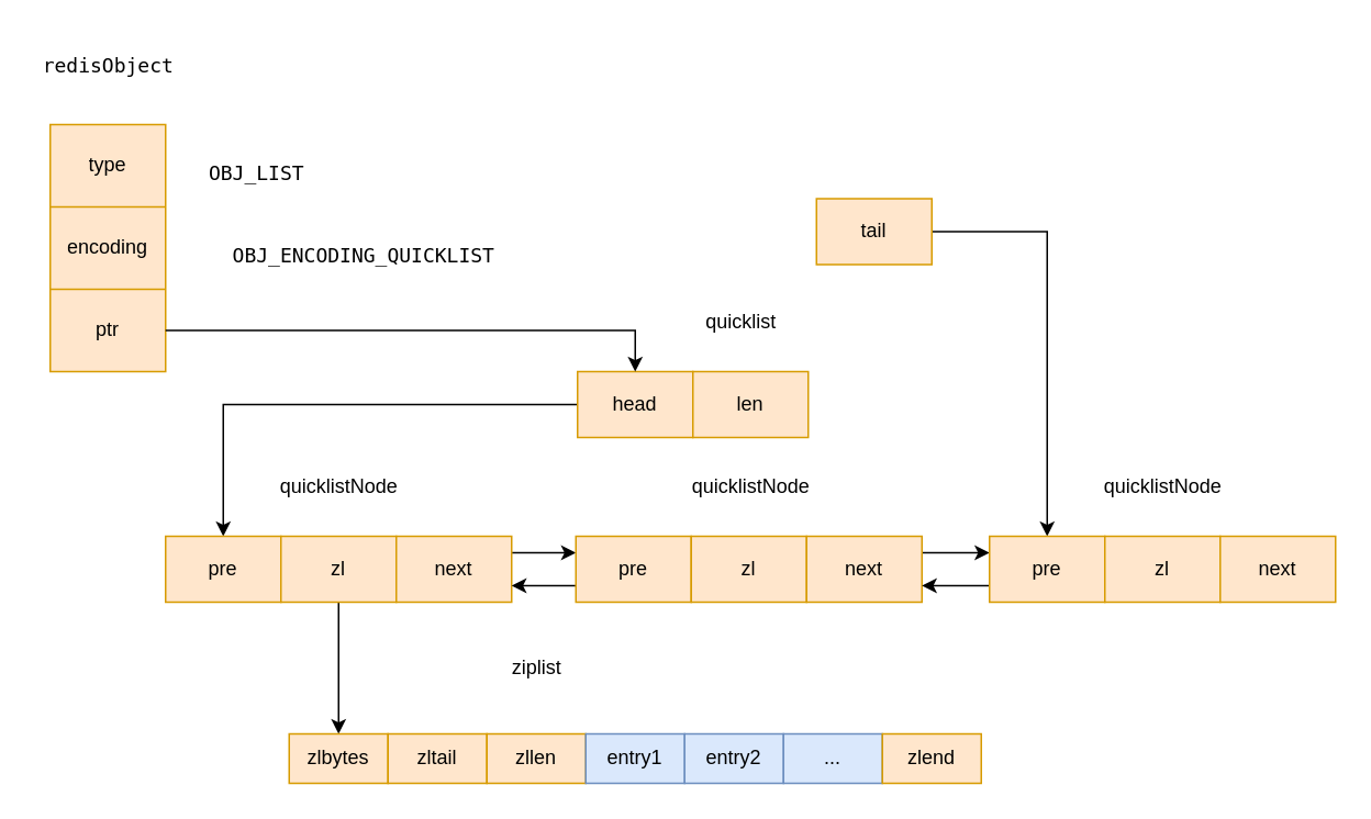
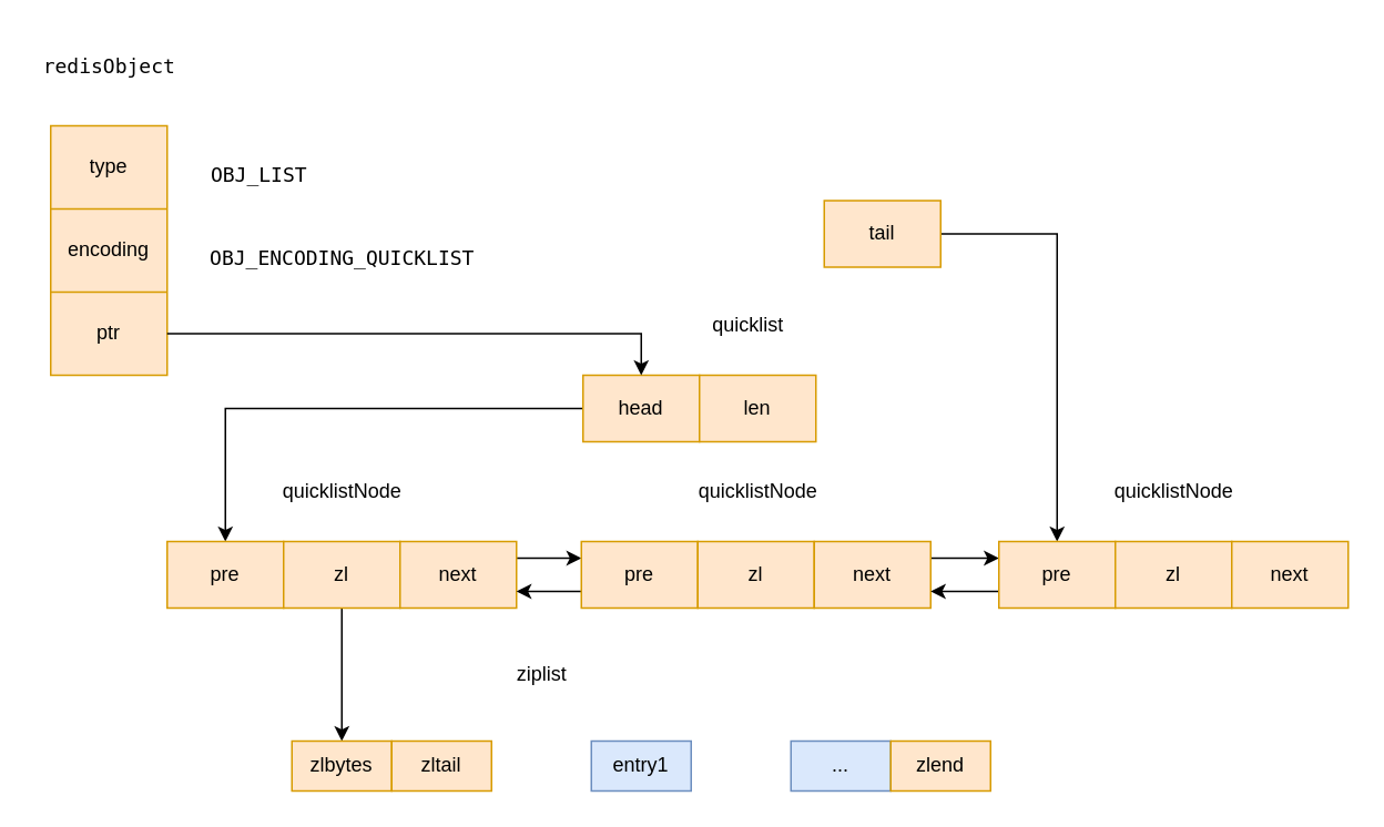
  <mxCell id="0" />
  <mxCell id="1" parent="0" />
  <mxCell id="2" style="edgeStyle=orthogonalEdgeStyle;rounded=0;orthogonalLoop=1;jettySize=auto;html=1;exitX=0;exitY=0.5;exitDx=0;exitDy=0;" edge="1" parent="1" source="3" target="7"><mxGeometry relative="1" as="geometry" /></mxCell>
  <mxCell id="3" value="head" style="rounded=0;whiteSpace=wrap;html=1;fillColor=#ffe6cc;strokeColor=#d79b00;" vertex="1" parent="1"><mxGeometry x="350" y="225" width="70" height="40" as="geometry" /></mxCell>
  <mxCell id="4" value="len" style="rounded=0;whiteSpace=wrap;html=1;fillColor=#ffe6cc;strokeColor=#d79b00;" vertex="1" parent="1"><mxGeometry x="420" y="225" width="70" height="40" as="geometry" /></mxCell>
  <mxCell id="5" style="edgeStyle=orthogonalEdgeStyle;rounded=0;orthogonalLoop=1;jettySize=auto;html=1;exitX=1;exitY=0.5;exitDx=0;exitDy=0;" edge="1" parent="1" source="6" target="18"><mxGeometry relative="1" as="geometry" /></mxCell>
  <mxCell id="6" value="tail" style="rounded=0;whiteSpace=wrap;html=1;fillColor=#ffe6cc;strokeColor=#d79b00;" vertex="1" parent="1"><mxGeometry x="495" y="120" width="70" height="40" as="geometry" /></mxCell>
  <mxCell id="7" value="pre" style="rounded=0;whiteSpace=wrap;html=1;fillColor=#ffe6cc;strokeColor=#d79b00;" vertex="1" parent="1"><mxGeometry x="100" y="325" width="70" height="40" as="geometry" /></mxCell>
  <mxCell id="8" style="edgeStyle=orthogonalEdgeStyle;rounded=0;orthogonalLoop=1;jettySize=auto;html=1;exitX=0.5;exitY=1;exitDx=0;exitDy=0;entryX=0.5;entryY=0;entryDx=0;entryDy=0;" edge="1" parent="1" source="9" target="25"><mxGeometry relative="1" as="geometry" /></mxCell>
  <mxCell id="9" value="zl" style="rounded=0;whiteSpace=wrap;html=1;fillColor=#ffe6cc;strokeColor=#d79b00;" vertex="1" parent="1"><mxGeometry x="170" y="325" width="70" height="40" as="geometry" /></mxCell>
  <mxCell id="10" style="edgeStyle=orthogonalEdgeStyle;rounded=0;orthogonalLoop=1;jettySize=auto;html=1;exitX=1;exitY=0.25;exitDx=0;exitDy=0;entryX=0;entryY=0.25;entryDx=0;entryDy=0;" edge="1" parent="1" source="11" target="13"><mxGeometry relative="1" as="geometry" /></mxCell>
  <mxCell id="11" value="next" style="rounded=0;whiteSpace=wrap;html=1;fillColor=#ffe6cc;strokeColor=#d79b00;" vertex="1" parent="1"><mxGeometry x="240" y="325" width="70" height="40" as="geometry" /></mxCell>
  <mxCell id="12" style="edgeStyle=orthogonalEdgeStyle;rounded=0;orthogonalLoop=1;jettySize=auto;html=1;exitX=0;exitY=0.75;exitDx=0;exitDy=0;entryX=1;entryY=0.75;entryDx=0;entryDy=0;" edge="1" parent="1" source="13" target="11"><mxGeometry relative="1" as="geometry" /></mxCell>
  <mxCell id="13" value="pre" style="rounded=0;whiteSpace=wrap;html=1;fillColor=#ffe6cc;strokeColor=#d79b00;" vertex="1" parent="1"><mxGeometry x="349" y="325" width="70" height="40" as="geometry" /></mxCell>
  <mxCell id="14" value="zl" style="rounded=0;whiteSpace=wrap;html=1;fillColor=#ffe6cc;strokeColor=#d79b00;" vertex="1" parent="1"><mxGeometry x="419" y="325" width="70" height="40" as="geometry" /></mxCell>
  <mxCell id="15" style="edgeStyle=orthogonalEdgeStyle;rounded=0;orthogonalLoop=1;jettySize=auto;html=1;exitX=1;exitY=0.25;exitDx=0;exitDy=0;entryX=0;entryY=0.25;entryDx=0;entryDy=0;" edge="1" parent="1" source="16" target="18"><mxGeometry relative="1" as="geometry" /></mxCell>
  <mxCell id="16" value="next" style="rounded=0;whiteSpace=wrap;html=1;fillColor=#ffe6cc;strokeColor=#d79b00;" vertex="1" parent="1"><mxGeometry x="489" y="325" width="70" height="40" as="geometry" /></mxCell>
  <mxCell id="17" style="edgeStyle=orthogonalEdgeStyle;rounded=0;orthogonalLoop=1;jettySize=auto;html=1;exitX=0;exitY=0.75;exitDx=0;exitDy=0;entryX=1;entryY=0.75;entryDx=0;entryDy=0;" edge="1" parent="1" source="18" target="16"><mxGeometry relative="1" as="geometry" /></mxCell>
  <mxCell id="18" value="pre" style="rounded=0;whiteSpace=wrap;html=1;fillColor=#ffe6cc;strokeColor=#d79b00;" vertex="1" parent="1"><mxGeometry x="600" y="325" width="70" height="40" as="geometry" /></mxCell>
  <mxCell id="19" value="zl" style="rounded=0;whiteSpace=wrap;html=1;fillColor=#ffe6cc;strokeColor=#d79b00;" vertex="1" parent="1"><mxGeometry x="670" y="325" width="70" height="40" as="geometry" /></mxCell>
  <mxCell id="20" value="next" style="rounded=0;whiteSpace=wrap;html=1;fillColor=#ffe6cc;strokeColor=#d79b00;" vertex="1" parent="1"><mxGeometry x="740" y="325" width="70" height="40" as="geometry" /></mxCell>
  <mxCell id="21" value="quicklist" style="text;html=1;align=center;verticalAlign=middle;resizable=0;points=[];autosize=1;strokeColor=none;fillColor=none;" vertex="1" parent="1"><mxGeometry x="419" y="185" width="60" height="20" as="geometry" /></mxCell>
  <mxCell id="22" value="quicklistNode" style="text;html=1;align=center;verticalAlign=middle;resizable=0;points=[];autosize=1;strokeColor=none;fillColor=none;" vertex="1" parent="1"><mxGeometry x="160" y="285" width="90" height="20" as="geometry" /></mxCell>
  <mxCell id="23" value="quicklistNode" style="text;html=1;align=center;verticalAlign=middle;resizable=0;points=[];autosize=1;strokeColor=none;fillColor=none;" vertex="1" parent="1"><mxGeometry x="410" y="285" width="90" height="20" as="geometry" /></mxCell>
  <mxCell id="24" value="quicklistNode" style="text;html=1;align=center;verticalAlign=middle;resizable=0;points=[];autosize=1;strokeColor=none;fillColor=none;" vertex="1" parent="1"><mxGeometry x="660" y="285" width="90" height="20" as="geometry" /></mxCell>
  <mxCell id="25" value="&lt;span&gt;zlbytes&lt;/span&gt;" style="rounded=0;whiteSpace=wrap;html=1;fillColor=#ffe6cc;strokeColor=#d79b00;" vertex="1" parent="1"><mxGeometry x="175" y="445" width="60" height="30" as="geometry" /></mxCell>
  <mxCell id="26" value="&lt;span style=&quot;font-family: &amp;#34;helvetica&amp;#34;&quot;&gt;zltail&lt;/span&gt;" style="rounded=0;whiteSpace=wrap;html=1;fillColor=#ffe6cc;strokeColor=#d79b00;" vertex="1" parent="1"><mxGeometry x="235" y="445" width="60" height="30" as="geometry" /></mxCell>
- <mxCell id="27" value="zllen" style="rounded=0;whiteSpace=wrap;html=1;fillColor=#ffe6cc;strokeColor=#d79b00;" vertex="1" parent="1"><mxGeometry x="295" y="445" width="60" height="30" as="geometry" /></mxCell>
  <mxCell id="28" value="entry1" style="rounded=0;whiteSpace=wrap;html=1;fillColor=#dae8fc;strokeColor=#6c8ebf;" vertex="1" parent="1"><mxGeometry x="355" y="445" width="60" height="30" as="geometry" /></mxCell>
- <mxCell id="29" value="entry2" style="rounded=0;whiteSpace=wrap;html=1;fillColor=#dae8fc;strokeColor=#6c8ebf;" vertex="1" parent="1"><mxGeometry x="415" y="445" width="60" height="30" as="geometry" /></mxCell>
  <mxCell id="30" value="..." style="rounded=0;whiteSpace=wrap;html=1;fillColor=#dae8fc;strokeColor=#6c8ebf;" vertex="1" parent="1"><mxGeometry x="475" y="445" width="60" height="30" as="geometry" /></mxCell>
  <mxCell id="31" value="zlend" style="rounded=0;whiteSpace=wrap;html=1;fillColor=#ffe6cc;strokeColor=#d79b00;" vertex="1" parent="1"><mxGeometry x="535" y="445" width="60" height="30" as="geometry" /></mxCell>
  <mxCell id="32" value="ziplist" style="text;html=1;align=center;verticalAlign=middle;resizable=0;points=[];autosize=1;strokeColor=none;fillColor=none;" vertex="1" parent="1"><mxGeometry x="300" y="395" width="50" height="20" as="geometry" /></mxCell>
  <mxCell id="33" value="" style="shape=table;html=1;whiteSpace=wrap;startSize=0;container=1;collapsible=0;childLayout=tableLayout;fillColor=#ffe6cc;strokeColor=#d79b00;" vertex="1" parent="1"><mxGeometry x="30" y="75" width="70" height="150" as="geometry" /></mxCell>
  <mxCell id="34" value="" style="shape=partialRectangle;html=1;whiteSpace=wrap;collapsible=0;dropTarget=0;pointerEvents=0;fillColor=none;top=0;left=0;bottom=0;right=0;points=[[0,0.5],[1,0.5]];portConstraint=eastwest;" vertex="1" parent="33"><mxGeometry width="70" height="50" as="geometry" /></mxCell>
  <mxCell id="35" value="type&lt;br&gt;" style="shape=partialRectangle;html=1;whiteSpace=wrap;connectable=0;fillColor=none;top=0;left=0;bottom=0;right=0;overflow=hidden;pointerEvents=1;" vertex="1" parent="34"><mxGeometry width="70" height="50" as="geometry"><mxRectangle width="70" height="50" as="alternateBounds" /></mxGeometry></mxCell>
  <mxCell id="36" value="" style="shape=partialRectangle;html=1;whiteSpace=wrap;collapsible=0;dropTarget=0;pointerEvents=0;fillColor=none;top=0;left=0;bottom=0;right=0;points=[[0,0.5],[1,0.5]];portConstraint=eastwest;" vertex="1" parent="33"><mxGeometry y="50" width="70" height="50" as="geometry" /></mxCell>
  <mxCell id="37" value="encoding" style="shape=partialRectangle;html=1;whiteSpace=wrap;connectable=0;fillColor=none;top=0;left=0;bottom=0;right=0;overflow=hidden;pointerEvents=1;" vertex="1" parent="36"><mxGeometry width="70" height="50" as="geometry"><mxRectangle width="70" height="50" as="alternateBounds" /></mxGeometry></mxCell>
  <mxCell id="38" value="" style="shape=partialRectangle;html=1;whiteSpace=wrap;collapsible=0;dropTarget=0;pointerEvents=0;fillColor=none;top=0;left=0;bottom=0;right=0;points=[[0,0.5],[1,0.5]];portConstraint=eastwest;" vertex="1" parent="33"><mxGeometry y="100" width="70" height="50" as="geometry" /></mxCell>
  <mxCell id="39" value="ptr" style="shape=partialRectangle;html=1;whiteSpace=wrap;connectable=0;fillColor=none;top=0;left=0;bottom=0;right=0;overflow=hidden;pointerEvents=1;" vertex="1" parent="38"><mxGeometry width="70" height="50" as="geometry"><mxRectangle width="70" height="50" as="alternateBounds" /></mxGeometry></mxCell>
  <mxCell id="40" value="&lt;pre&gt;redisObject&lt;/pre&gt;" style="text;html=1;align=center;verticalAlign=middle;resizable=0;points=[];autosize=1;strokeColor=none;fillColor=none;" vertex="1" parent="1"><mxGeometry x="20" y="20" width="90" height="40" as="geometry" /></mxCell>
  <mxCell id="41" value="&lt;pre&gt;&lt;pre&gt;&lt;pre&gt;OBJ_LIST&lt;/pre&gt;&lt;/pre&gt;&lt;/pre&gt;" style="text;html=1;align=center;verticalAlign=middle;resizable=0;points=[];autosize=1;strokeColor=none;fillColor=none;" vertex="1" parent="1"><mxGeometry x="120" y="85" width="70" height="40" as="geometry" /></mxCell>
- <mxCell id="42" value="&lt;pre&gt;&lt;pre&gt;&lt;pre&gt;&lt;pre&gt;OBJ_ENCODING_QUICKLIST&lt;/pre&gt;&lt;/pre&gt;&lt;/pre&gt;&lt;/pre&gt;" style="text;html=1;align=center;verticalAlign=middle;resizable=0;points=[];autosize=1;strokeColor=none;fillColor=none;" vertex="1" parent="1"><mxGeometry x="135" y="135" width="170" height="40" as="geometry" /></mxCell>
+ <mxCell id="42" value="&lt;pre&gt;&lt;pre&gt;&lt;pre&gt;&lt;pre&gt;OBJ_ENCODING_QUICKLIST&lt;/pre&gt;&lt;/pre&gt;&lt;/pre&gt;&lt;/pre&gt;" style="text;html=1;align=center;verticalAlign=middle;resizable=0;points=[];autosize=1;strokeColor=none;fillColor=none;" vertex="1" parent="1"><mxGeometry x="120" y="135" width="170" height="40" as="geometry" /></mxCell>
  <mxCell id="43" style="edgeStyle=orthogonalEdgeStyle;rounded=0;orthogonalLoop=1;jettySize=auto;html=1;exitX=1;exitY=0.5;exitDx=0;exitDy=0;entryX=0.5;entryY=0;entryDx=0;entryDy=0;" edge="1" parent="1" source="38" target="3"><mxGeometry relative="1" as="geometry" /></mxCell>
